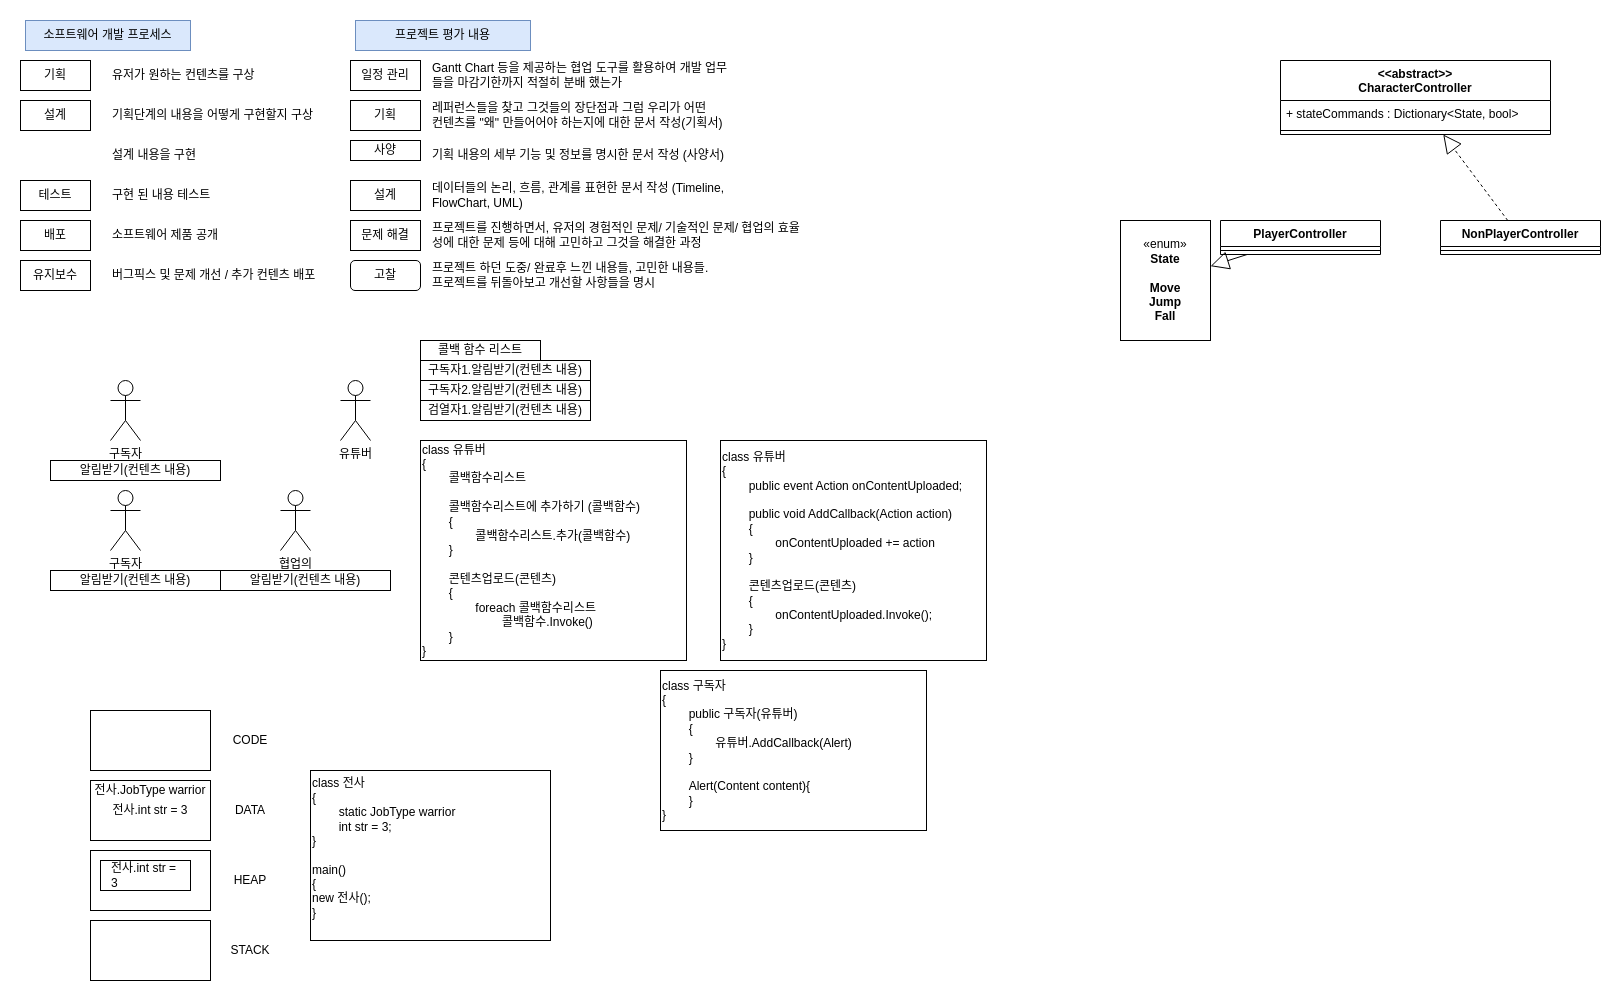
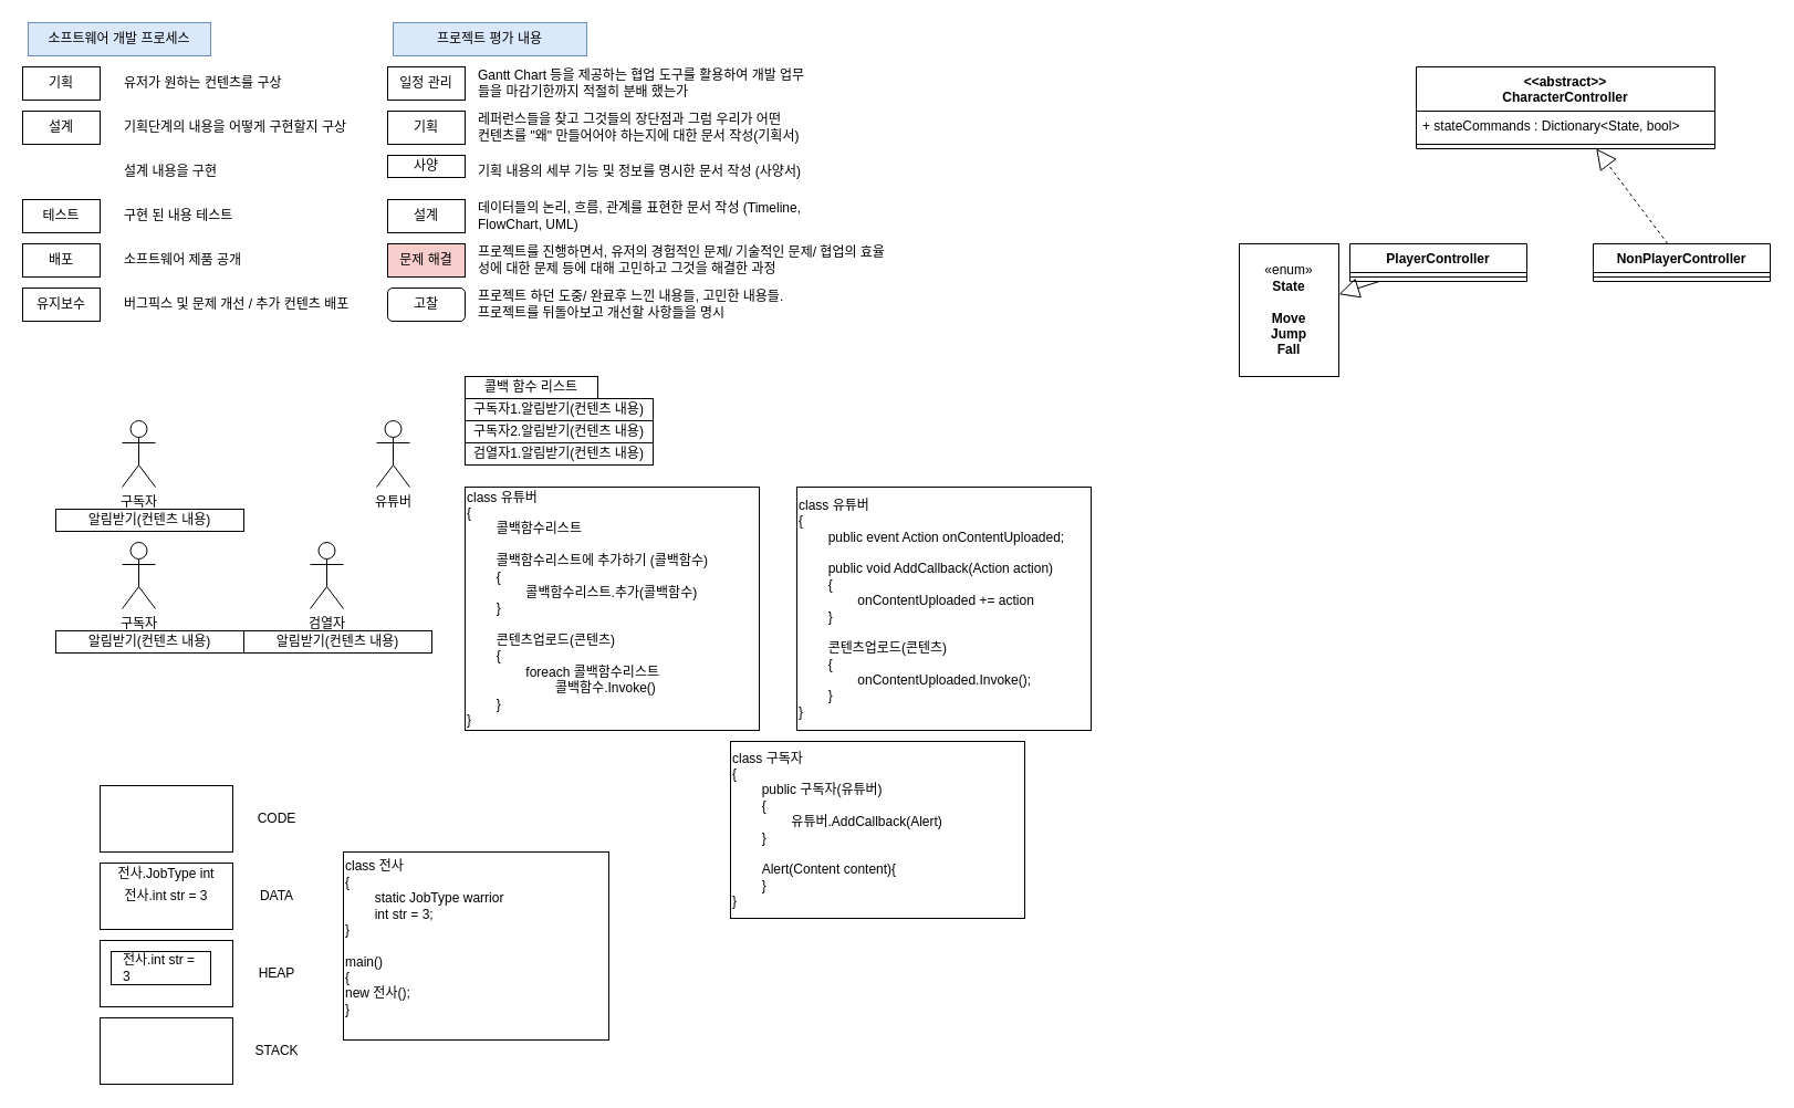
  <mxCell id="0" />
  <mxCell id="1" parent="0" />
  <mxCell id="2" value="기획" style="rounded=0;whiteSpace=wrap;html=1;" parent="1" vertex="1"><mxGeometry x="20" y="60" width="70" height="30" as="geometry" /></mxCell>
  <mxCell id="3" value="유저가 원하는 컨텐츠를 구상" style="text;html=1;align=left;verticalAlign=middle;whiteSpace=wrap;rounded=0;" parent="1" vertex="1"><mxGeometry x="110" y="60" width="180" height="30" as="geometry" /></mxCell>
  <mxCell id="4" value="설계" style="rounded=0;whiteSpace=wrap;html=1;" parent="1" vertex="1"><mxGeometry x="20" y="100" width="70" height="30" as="geometry" /></mxCell>
  <mxCell id="5" value="기획단계의 내용을 어떻게 구현할지 구상" style="text;html=1;align=left;verticalAlign=middle;whiteSpace=wrap;rounded=0;" parent="1" vertex="1"><mxGeometry x="110" y="100" width="230" height="30" as="geometry" /></mxCell>
  <mxCell id="6" value="설계 내용을 구현" style="text;html=1;align=left;verticalAlign=middle;whiteSpace=wrap;rounded=0;" parent="1" vertex="1"><mxGeometry x="110" y="140" width="230" height="30" as="geometry" /></mxCell>
  <mxCell id="7" value="테스트" style="rounded=0;whiteSpace=wrap;html=1;" parent="1" vertex="1"><mxGeometry x="20" y="180" width="70" height="30" as="geometry" /></mxCell>
  <mxCell id="8" value="구현 된 내용 테스트" style="text;html=1;align=left;verticalAlign=middle;whiteSpace=wrap;rounded=0;" parent="1" vertex="1"><mxGeometry x="110" y="180" width="240" height="30" as="geometry" /></mxCell>
  <mxCell id="9" value="배포" style="rounded=0;whiteSpace=wrap;html=1;" parent="1" vertex="1"><mxGeometry x="20" y="220" width="70" height="30" as="geometry" /></mxCell>
  <mxCell id="10" value="소프트웨어 제품 공개" style="text;html=1;align=left;verticalAlign=middle;whiteSpace=wrap;rounded=0;" parent="1" vertex="1"><mxGeometry x="110" y="220" width="240" height="30" as="geometry" /></mxCell>
  <mxCell id="11" value="유지보수" style="rounded=0;whiteSpace=wrap;html=1;" parent="1" vertex="1"><mxGeometry x="20" y="260" width="70" height="30" as="geometry" /></mxCell>
  <mxCell id="12" value="버그픽스 및 문제 개선 / 추가 컨텐츠 배포" style="text;html=1;align=left;verticalAlign=middle;whiteSpace=wrap;rounded=0;" parent="1" vertex="1"><mxGeometry x="110" y="260" width="240" height="30" as="geometry" /></mxCell>
  <mxCell id="13" value="일정 관리" style="rounded=0;whiteSpace=wrap;html=1;" parent="1" vertex="1"><mxGeometry x="350" y="60" width="70" height="30" as="geometry" /></mxCell>
  <mxCell id="14" value="기획" style="rounded=0;whiteSpace=wrap;html=1;" parent="1" vertex="1"><mxGeometry x="350" y="100" width="70" height="30" as="geometry" /></mxCell>
  <mxCell id="15" value="Gantt Chart 등을 제공하는 협업 도구를 활용하여 개발 업무들을 마감기한까지 적절히 분배 했는가" style="text;html=1;align=left;verticalAlign=middle;whiteSpace=wrap;rounded=0;" parent="1" vertex="1"><mxGeometry x="430" y="60" width="300" height="30" as="geometry" /></mxCell>
  <mxCell id="16" value="프로젝트 평가 내용" style="text;html=1;align=center;verticalAlign=middle;whiteSpace=wrap;rounded=0;fillColor=#dae8fc;strokeColor=#6c8ebf;" parent="1" vertex="1"><mxGeometry x="355" y="20" width="175" height="30" as="geometry" /></mxCell>
  <mxCell id="17" value="레퍼런스들을 찾고 그것들의 장단점과 그럼 우리가 어떤&lt;div&gt;컨텐츠를 &quot;왜&quot; 만들어어야 하는지에 대한 문서 작성(기획서)&lt;/div&gt;" style="text;html=1;align=left;verticalAlign=middle;whiteSpace=wrap;rounded=0;" parent="1" vertex="1"><mxGeometry x="430" y="100" width="320" height="30" as="geometry" /></mxCell>
  <mxCell id="18" value="사양" style="rounded=0;whiteSpace=wrap;html=1;" parent="1" vertex="1"><mxGeometry x="350" y="140" width="70" height="20" as="geometry" /></mxCell>
  <mxCell id="19" value="기획 내용의 세부 기능 및 정보를 명시한 문서 작성 (사양서)" style="text;html=1;align=left;verticalAlign=middle;whiteSpace=wrap;rounded=0;" parent="1" vertex="1"><mxGeometry x="430" y="140" width="320" height="30" as="geometry" /></mxCell>
  <mxCell id="20" value="설계" style="rounded=0;whiteSpace=wrap;html=1;" parent="1" vertex="1"><mxGeometry x="350" y="180" width="70" height="30" as="geometry" /></mxCell>
  <mxCell id="21" value="데이터들의 논리, 흐름, 관계를 표현한 문서 작성 (Timeline, FlowChart, UML)" style="text;html=1;align=left;verticalAlign=middle;whiteSpace=wrap;rounded=0;" parent="1" vertex="1"><mxGeometry x="430" y="180" width="320" height="30" as="geometry" /></mxCell>
- <mxCell id="22" value="문제 해결" style="rounded=0;whiteSpace=wrap;html=1;" parent="1" vertex="1"><mxGeometry x="350" y="220" width="70" height="30" as="geometry" /></mxCell>
+ <mxCell id="22" value="문제 해결" style="rounded=0;whiteSpace=wrap;html=1;fillColor=#f8cecc;" parent="1" vertex="1"><mxGeometry x="350" y="220" width="70" height="30" as="geometry" /></mxCell>
  <mxCell id="23" value="프로젝트를 진행하면서, 유저의 경험적인 문제/ 기술적인 문제/ 협업의 효율성에 대한 문제 등에 대해 고민하고 그것을 해결한 과정" style="text;html=1;align=left;verticalAlign=middle;whiteSpace=wrap;rounded=0;" parent="1" vertex="1"><mxGeometry x="430" y="220" width="370" height="30" as="geometry" /></mxCell>
  <mxCell id="24" value="고찰" style="whiteSpace=wrap;html=1;rounded=1;" parent="1" vertex="1"><mxGeometry x="350" y="260" width="70" height="30" as="geometry" /></mxCell>
  <mxCell id="25" value="프로젝트 하던 도중/ 완료후 느낀 내용들, 고민한 내용들.&amp;nbsp;&lt;div&gt;프로젝트를 뒤돌아보고 개선할 사항들을 명시&lt;/div&gt;" style="text;html=1;align=left;verticalAlign=middle;whiteSpace=wrap;rounded=0;" parent="1" vertex="1"><mxGeometry x="430" y="260" width="370" height="30" as="geometry" /></mxCell>
  <mxCell id="26" value="소프트웨어 개발 프로세스" style="text;html=1;align=center;verticalAlign=middle;whiteSpace=wrap;rounded=0;fillColor=#dae8fc;strokeColor=#6c8ebf;" parent="1" vertex="1"><mxGeometry x="25" y="20" width="165" height="30" as="geometry" /></mxCell>
  <mxCell id="27" value="구독자" style="shape=umlActor;verticalLabelPosition=bottom;verticalAlign=top;html=1;outlineConnect=0;" parent="1" vertex="1"><mxGeometry x="110" y="380" width="30" height="60" as="geometry" /></mxCell>
  <mxCell id="28" value="유튜버" style="shape=umlActor;verticalLabelPosition=bottom;verticalAlign=top;html=1;outlineConnect=0;" parent="1" vertex="1"><mxGeometry x="340" y="380" width="30" height="60" as="geometry" /></mxCell>
  <mxCell id="29" value="알림받기(컨텐츠 내용)" style="rounded=0;whiteSpace=wrap;html=1;" parent="1" vertex="1"><mxGeometry x="50" y="460" width="170" height="20" as="geometry" /></mxCell>
  <mxCell id="30" value="구독자" style="shape=umlActor;verticalLabelPosition=bottom;verticalAlign=top;html=1;outlineConnect=0;" parent="1" vertex="1"><mxGeometry x="110" y="490" width="30" height="60" as="geometry" /></mxCell>
  <mxCell id="31" value="알림받기(컨텐츠 내용)" style="rounded=0;whiteSpace=wrap;html=1;" parent="1" vertex="1"><mxGeometry x="50" y="570" width="170" height="20" as="geometry" /></mxCell>
  <mxCell id="32" value="class 유튜버&lt;div&gt;{&lt;/div&gt;&lt;div&gt;&lt;span style=&quot;white-space: pre;&quot;&gt;&#09;&lt;/span&gt;콜백함수리스트&lt;br&gt;&lt;/div&gt;&lt;div&gt;&lt;br&gt;&lt;/div&gt;&lt;div&gt;&lt;span style=&quot;white-space: pre;&quot;&gt;&#09;&lt;/span&gt;콜백함수리스트에 추가하기 (콜백함수)&lt;br&gt;&lt;/div&gt;&lt;div&gt;&lt;span style=&quot;white-space: pre;&quot;&gt;&#09;&lt;/span&gt;{&lt;br&gt;&lt;/div&gt;&lt;div&gt;&lt;span style=&quot;white-space: pre;&quot;&gt;&#09;&lt;/span&gt;&lt;span style=&quot;white-space: pre;&quot;&gt;&#09;&lt;/span&gt;콜백함수리스트.추가(콜백함수)&lt;br&gt;&lt;/div&gt;&lt;div&gt;&lt;span style=&quot;white-space: pre;&quot;&gt;&#09;&lt;/span&gt;}&lt;br&gt;&lt;/div&gt;&lt;div&gt;&lt;br&gt;&lt;/div&gt;&lt;div&gt;&lt;span style=&quot;white-space: pre;&quot;&gt;&#09;&lt;/span&gt;콘텐츠업로드(콘텐츠)&lt;br&gt;&lt;/div&gt;&lt;div&gt;&lt;span style=&quot;white-space: pre;&quot;&gt;&#09;&lt;/span&gt;{&lt;br&gt;&lt;/div&gt;&lt;div&gt;&lt;span style=&quot;white-space: pre;&quot;&gt;&#09;&lt;/span&gt;&lt;span style=&quot;white-space: pre;&quot;&gt;&#09;&lt;/span&gt;foreach 콜백함수리스트&lt;br&gt;&lt;/div&gt;&lt;div&gt;&lt;span style=&quot;white-space: pre;&quot;&gt;&#09;&lt;/span&gt;&lt;span style=&quot;white-space: pre;&quot;&gt;&#09;&lt;/span&gt;&lt;span style=&quot;white-space: pre;&quot;&gt;&#09;&lt;/span&gt;콜백함수.Invoke()&lt;br&gt;&lt;/div&gt;&lt;div&gt;&lt;span style=&quot;white-space: pre;&quot;&gt;&#09;&lt;/span&gt;}&lt;br&gt;&lt;/div&gt;&lt;div&gt;}&lt;/div&gt;" style="rounded=0;whiteSpace=wrap;html=1;align=left;" parent="1" vertex="1"><mxGeometry x="420" y="440" width="266" height="220" as="geometry" /></mxCell>
- <mxCell id="33" value="협업의" style="shape=umlActor;verticalLabelPosition=bottom;verticalAlign=top;html=1;outlineConnect=0;" parent="1" vertex="1"><mxGeometry x="280" y="490" width="30" height="60" as="geometry" /></mxCell>
+ <mxCell id="33" value="검열자" style="shape=umlActor;verticalLabelPosition=bottom;verticalAlign=top;html=1;outlineConnect=0;" parent="1" vertex="1"><mxGeometry x="280" y="490" width="30" height="60" as="geometry" /></mxCell>
  <mxCell id="34" value="알림받기(컨텐츠 내용)" style="rounded=0;whiteSpace=wrap;html=1;" parent="1" vertex="1"><mxGeometry x="220" y="570" width="170" height="20" as="geometry" /></mxCell>
  <mxCell id="35" value="구독자1.알림받기(컨텐츠 내용)" style="rounded=0;whiteSpace=wrap;html=1;" parent="1" vertex="1"><mxGeometry x="420" y="360" width="170" height="20" as="geometry" /></mxCell>
  <mxCell id="36" value="구독자2.알림받기(컨텐츠 내용)" style="rounded=0;whiteSpace=wrap;html=1;" parent="1" vertex="1"><mxGeometry x="420" y="380" width="170" height="20" as="geometry" /></mxCell>
  <mxCell id="37" value="검열자1.알림받기(컨텐츠 내용)" style="rounded=0;whiteSpace=wrap;html=1;" parent="1" vertex="1"><mxGeometry x="420" y="400" width="170" height="20" as="geometry" /></mxCell>
  <mxCell id="38" value="콜백 함수 리스트" style="rounded=0;whiteSpace=wrap;html=1;" parent="1" vertex="1"><mxGeometry x="420" y="340" width="120" height="20" as="geometry" /></mxCell>
  <mxCell id="39" value="class 유튜버&lt;div&gt;{&lt;/div&gt;&lt;div&gt;&lt;span style=&quot;white-space: pre;&quot;&gt;&#09;&lt;/span&gt;public event Action onContentUploaded;&lt;br&gt;&lt;/div&gt;&lt;div&gt;&lt;br&gt;&lt;/div&gt;&lt;div&gt;&lt;span style=&quot;white-space: pre;&quot;&gt;&#09;&lt;/span&gt;public void AddCallback(Action action)&lt;br&gt;&lt;/div&gt;&lt;div&gt;&lt;span style=&quot;white-space: pre;&quot;&gt;&#09;&lt;/span&gt;{&lt;br&gt;&lt;/div&gt;&lt;div&gt;&lt;span style=&quot;white-space: pre;&quot;&gt;&#09;&lt;/span&gt;&lt;span style=&quot;white-space: pre;&quot;&gt;&#09;&lt;/span&gt;onContentUploaded += action&lt;br&gt;&lt;/div&gt;&lt;div&gt;&lt;span style=&quot;white-space: pre;&quot;&gt;&#09;&lt;/span&gt;}&lt;br&gt;&lt;/div&gt;&lt;div&gt;&lt;br&gt;&lt;/div&gt;&lt;div&gt;&lt;span style=&quot;white-space: pre;&quot;&gt;&#09;&lt;/span&gt;콘텐츠업로드(콘텐츠)&lt;br&gt;&lt;/div&gt;&lt;div&gt;&lt;span style=&quot;white-space: pre;&quot;&gt;&#09;&lt;/span&gt;{&lt;br&gt;&lt;/div&gt;&lt;div&gt;&lt;span style=&quot;white-space: pre;&quot;&gt;&#09;&lt;/span&gt;&lt;span style=&quot;white-space: pre;&quot;&gt;&#09;&lt;/span&gt;onContentUploaded.Invoke();&lt;/div&gt;&lt;div&gt;&lt;span style=&quot;white-space: pre;&quot;&gt;&#09;&lt;/span&gt;}&lt;br&gt;&lt;/div&gt;&lt;div&gt;}&lt;/div&gt;" style="rounded=0;whiteSpace=wrap;html=1;align=left;" parent="1" vertex="1"><mxGeometry x="720" y="440" width="266" height="220" as="geometry" /></mxCell>
  <mxCell id="40" value="class 구독자&lt;div&gt;{&lt;/div&gt;&lt;div&gt;&lt;span style=&quot;white-space: pre;&quot;&gt;&#09;&lt;/span&gt;public 구독자(유튜버)&lt;br&gt;&lt;/div&gt;&lt;div&gt;&lt;span style=&quot;white-space: pre;&quot;&gt;&#09;&lt;/span&gt;{&lt;br&gt;&lt;/div&gt;&lt;div&gt;&lt;span style=&quot;white-space: pre;&quot;&gt;&#09;&lt;/span&gt;&lt;span style=&quot;white-space: pre;&quot;&gt;&#09;&lt;/span&gt;유튜버.AddCallback(Alert)&lt;/div&gt;&lt;div&gt;&lt;span style=&quot;background-color: initial; white-space: pre;&quot;&gt;&#09;&lt;/span&gt;&lt;span style=&quot;background-color: initial;&quot;&gt;}&lt;/span&gt;&lt;/div&gt;&lt;div&gt;&lt;br&gt;&lt;/div&gt;&lt;div&gt;&lt;span style=&quot;white-space: pre;&quot;&gt;&#09;&lt;/span&gt;Alert(Content content){&lt;br&gt;&lt;/div&gt;&lt;div&gt;&lt;span style=&quot;white-space: pre;&quot;&gt;&#09;&lt;/span&gt;}&lt;br&gt;&lt;/div&gt;&lt;div&gt;&lt;span style=&quot;background-color: initial;&quot;&gt;}&lt;/span&gt;&lt;br&gt;&lt;/div&gt;" style="rounded=0;whiteSpace=wrap;html=1;align=left;" parent="1" vertex="1"><mxGeometry x="660" y="670" width="266" height="160" as="geometry" /></mxCell>
  <mxCell id="41" value="" style="rounded=0;whiteSpace=wrap;html=1;" parent="1" vertex="1"><mxGeometry x="90" y="710" width="120" height="60" as="geometry" /></mxCell>
  <mxCell id="42" value="" style="rounded=0;whiteSpace=wrap;html=1;" parent="1" vertex="1"><mxGeometry x="90" y="780" width="120" height="60" as="geometry" /></mxCell>
  <mxCell id="43" value="" style="rounded=0;whiteSpace=wrap;html=1;" parent="1" vertex="1"><mxGeometry x="90" y="850" width="120" height="60" as="geometry" /></mxCell>
  <mxCell id="44" value="" style="rounded=0;whiteSpace=wrap;html=1;" parent="1" vertex="1"><mxGeometry x="90" y="920" width="120" height="60" as="geometry" /></mxCell>
  <mxCell id="45" value="CODE" style="text;html=1;align=center;verticalAlign=middle;whiteSpace=wrap;rounded=0;" parent="1" vertex="1"><mxGeometry x="220" y="725" width="60" height="30" as="geometry" /></mxCell>
  <mxCell id="46" value="DATA" style="text;html=1;align=center;verticalAlign=middle;whiteSpace=wrap;rounded=0;" parent="1" vertex="1"><mxGeometry x="220" y="795" width="60" height="30" as="geometry" /></mxCell>
  <mxCell id="47" value="HEAP" style="text;html=1;align=center;verticalAlign=middle;whiteSpace=wrap;rounded=0;" parent="1" vertex="1"><mxGeometry x="220" y="865" width="60" height="30" as="geometry" /></mxCell>
  <mxCell id="48" value="STACK" style="text;html=1;align=center;verticalAlign=middle;whiteSpace=wrap;rounded=0;" parent="1" vertex="1"><mxGeometry x="220" y="935" width="60" height="30" as="geometry" /></mxCell>
  <mxCell id="49" value="class 전사&lt;div&gt;{&lt;/div&gt;&lt;div&gt;&lt;span style=&quot;white-space: pre;&quot;&gt;&lt;span style=&quot;white-space: pre;&quot;&gt;&#09;&lt;/span&gt;static &lt;/span&gt;JobType warrior&lt;br&gt;&lt;/div&gt;&lt;div&gt;&lt;span style=&quot;white-space: pre;&quot;&gt;&#09;&lt;/span&gt;int str = 3;&lt;br&gt;&lt;/div&gt;&lt;div&gt;}&lt;/div&gt;&lt;div&gt;&lt;br&gt;&lt;/div&gt;&lt;div&gt;main()&lt;/div&gt;&lt;div&gt;{&lt;/div&gt;&lt;div&gt;new 전사();&lt;/div&gt;&lt;div&gt;}&lt;/div&gt;&lt;div&gt;&lt;br&gt;&lt;/div&gt;" style="rounded=0;whiteSpace=wrap;html=1;align=left;" parent="1" vertex="1"><mxGeometry x="310" y="770" width="240" height="170" as="geometry" /></mxCell>
- <mxCell id="50" value="전사.&lt;span style=&quot;text-align: left;&quot;&gt;JobType warrior&lt;/span&gt;" style="text;html=1;align=center;verticalAlign=middle;whiteSpace=wrap;rounded=0;" parent="1" vertex="1"><mxGeometry x="90" y="780" width="120" height="20" as="geometry" /></mxCell>
+ <mxCell id="50" value="전사.&lt;span style=&quot;text-align: left;&quot;&gt;JobType int&lt;/span&gt;" style="text;html=1;align=center;verticalAlign=middle;whiteSpace=wrap;rounded=0;" parent="1" vertex="1"><mxGeometry x="90" y="780" width="120" height="20" as="geometry" /></mxCell>
  <mxCell id="51" value="&lt;div style=&quot;text-align: left;&quot;&gt;&lt;span style=&quot;background-color: initial;&quot;&gt;전사.int str = 3&lt;/span&gt;&lt;/div&gt;" style="text;html=1;align=center;verticalAlign=middle;whiteSpace=wrap;rounded=0;" parent="1" vertex="1"><mxGeometry x="90" y="800" width="120" height="20" as="geometry" /></mxCell>
  <mxCell id="52" value="" style="rounded=0;whiteSpace=wrap;html=1;" parent="1" vertex="1"><mxGeometry x="100" y="860" width="90" height="30" as="geometry" /></mxCell>
  <mxCell id="53" value="&lt;div style=&quot;text-align: left;&quot;&gt;&lt;span style=&quot;background-color: initial;&quot;&gt;전사.int str = 3&lt;/span&gt;&lt;/div&gt;" style="text;html=1;align=center;verticalAlign=middle;whiteSpace=wrap;rounded=0;" parent="1" vertex="1"><mxGeometry x="110" y="865" width="70" height="20" as="geometry" /></mxCell>
  <mxCell id="54" value="PlayerController" style="swimlane;fontStyle=1;align=center;verticalAlign=top;childLayout=stackLayout;horizontal=1;startSize=26;horizontalStack=0;resizeParent=1;resizeParentMax=0;resizeLast=0;collapsible=1;marginBottom=0;whiteSpace=wrap;html=1;" vertex="1" parent="1"><mxGeometry x="1220" y="220" width="160" height="34" as="geometry" /></mxCell>
  <mxCell id="55" value="" style="line;strokeWidth=1;fillColor=none;align=left;verticalAlign=middle;spacingTop=-1;spacingLeft=3;spacingRight=3;rotatable=0;labelPosition=right;points=[];portConstraint=eastwest;strokeColor=inherit;" vertex="1" parent="54"><mxGeometry y="26" width="160" height="8" as="geometry" /></mxCell>
  <mxCell id="56" value="«enum»&lt;br&gt;&lt;b&gt;State&lt;br&gt;&lt;br&gt;Move&lt;br&gt;Jump&lt;br&gt;Fall&lt;br&gt;&lt;/b&gt;" style="html=1;whiteSpace=wrap;" vertex="1" parent="1"><mxGeometry x="1120" y="220" width="90" height="120" as="geometry" /></mxCell>
  <mxCell id="57" value="NonPlayerController" style="swimlane;fontStyle=1;align=center;verticalAlign=top;childLayout=stackLayout;horizontal=1;startSize=26;horizontalStack=0;resizeParent=1;resizeParentMax=0;resizeLast=0;collapsible=1;marginBottom=0;whiteSpace=wrap;html=1;" vertex="1" parent="1"><mxGeometry x="1440" y="220" width="160" height="34" as="geometry" /></mxCell>
  <mxCell id="58" value="" style="line;strokeWidth=1;fillColor=none;align=left;verticalAlign=middle;spacingTop=-1;spacingLeft=3;spacingRight=3;rotatable=0;labelPosition=right;points=[];portConstraint=eastwest;strokeColor=inherit;" vertex="1" parent="57"><mxGeometry y="26" width="160" height="8" as="geometry" /></mxCell>
  <mxCell id="59" value="&amp;lt;&amp;lt;abstract&amp;gt;&amp;gt;&lt;br&gt;CharacterController" style="swimlane;fontStyle=1;align=center;verticalAlign=top;childLayout=stackLayout;horizontal=1;startSize=40;horizontalStack=0;resizeParent=1;resizeParentMax=0;resizeLast=0;collapsible=1;marginBottom=0;whiteSpace=wrap;html=1;" vertex="1" parent="1"><mxGeometry x="1280" y="60" width="270" height="74" as="geometry" /></mxCell>
  <mxCell id="60" value="+ stateCommands : Dictionary&amp;lt;State, bool&amp;gt;" style="text;strokeColor=none;fillColor=none;align=left;verticalAlign=top;spacingLeft=4;spacingRight=4;overflow=hidden;rotatable=0;points=[[0,0.5],[1,0.5]];portConstraint=eastwest;whiteSpace=wrap;html=1;" vertex="1" parent="59"><mxGeometry y="40" width="270" height="26" as="geometry" /></mxCell>
  <mxCell id="61" value="" style="line;strokeWidth=1;fillColor=none;align=left;verticalAlign=middle;spacingTop=-1;spacingLeft=3;spacingRight=3;rotatable=0;labelPosition=right;points=[];portConstraint=eastwest;strokeColor=inherit;" vertex="1" parent="59"><mxGeometry y="66" width="270" height="8" as="geometry" /></mxCell>
  <mxCell id="62" value="" style="endArrow=block;endSize=16;endFill=0;html=1;rounded=0;" edge="1" parent="1" source="54" target="56"><mxGeometry width="160" relative="1" as="geometry"><mxPoint x="1540" y="240" as="sourcePoint" /><mxPoint x="1700" y="240" as="targetPoint" /></mxGeometry></mxCell>
  <mxCell id="63" value="" style="endArrow=block;endSize=16;endFill=0;html=1;rounded=0;dashed=1;" edge="1" parent="1" source="57" target="59"><mxGeometry width="160" relative="1" as="geometry"><mxPoint x="1319" y="230" as="sourcePoint" /><mxPoint x="1394" y="90" as="targetPoint" /></mxGeometry></mxCell>
